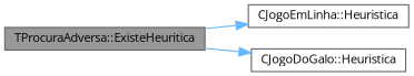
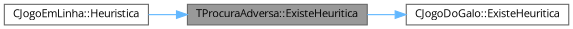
  digraph {
    fontname="Open Sans"
    rankdir=RL
    node [color=grey40 fillcolor=white fontname="Open Sans" fontsize=10 shape=box style=filled]
    edge [color=steelblue1 dir=back fontname="Open Sans" fontsize=10 labelfontname=Helvetica labelfontsize=10 style=solid]
    n1 [color=gray40 fillcolor=grey60 fontcolor=black height=0.2 label="TProcuraAdversa::ExisteHeuritica" width=0.4]
    n2 [height=0.2 label="CJogoEmLinha::Heuristica" width=0.4]
-   n3 [height=0.2 label="CJogoDoGalo::Heuristica" width=0.4]
-   n2 -> n1
+   n3 [height=0.2 label="CJogoDoGalo::ExisteHeuritica" width=0.4]
+   n1 -> n2
    n3 -> n1
  }
